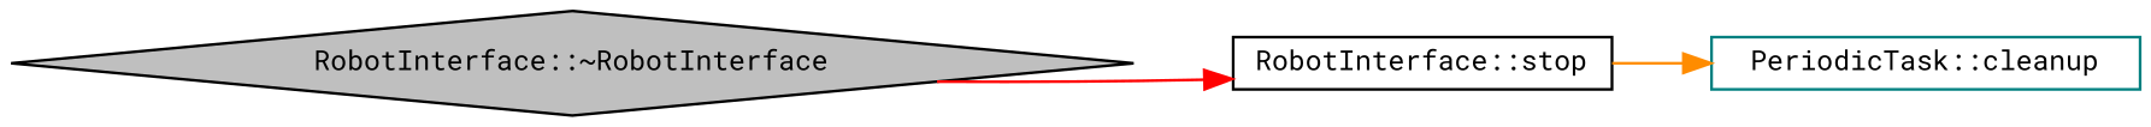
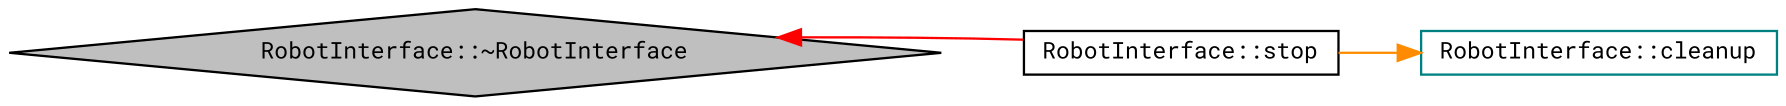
  digraph {
    fontname="Roboto Mono"
    rankdir=LR
    node [color=black fillcolor=white fontname="Roboto Mono" fontsize=10 shape=box style=filled]
    edge [fontname="Roboto Mono" fontsize=10 labelfontname=FreeSans labelfontsize=10 style=solid]
    n1 [fillcolor=grey75 fontcolor=black height=0.2 label="RobotInterface::~RobotInterface" shape=diamond width=0.4]
    n2 [height=0.2 label="RobotInterface::stop" width=0.4]
-   n3 [color=teal height=0.2 label="PeriodicTask::cleanup" width=0.4]
-   n1 -> n2 [color=red]
+   n3 [color=teal height=0.2 label="RobotInterface::cleanup" width=0.4]
+   n2 -> n1 [color=red]
    n2 -> n3 [color=darkorange]
  }
